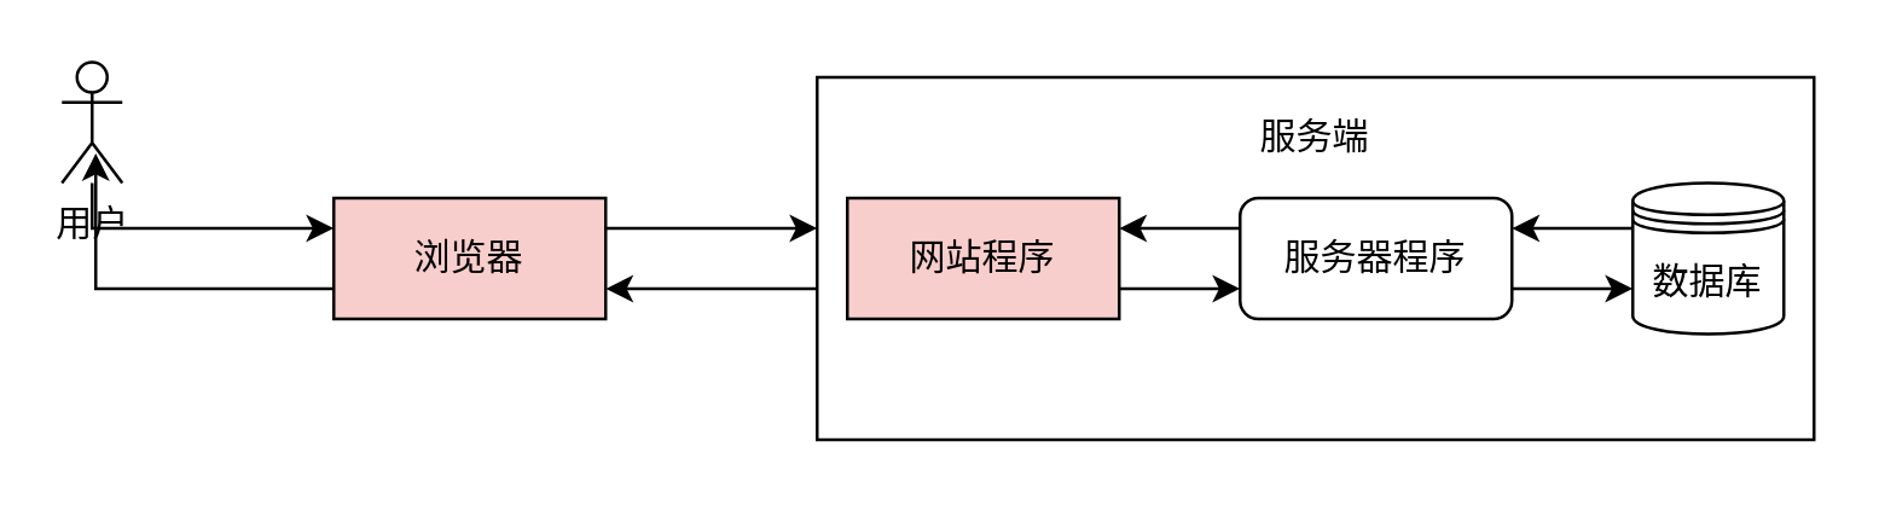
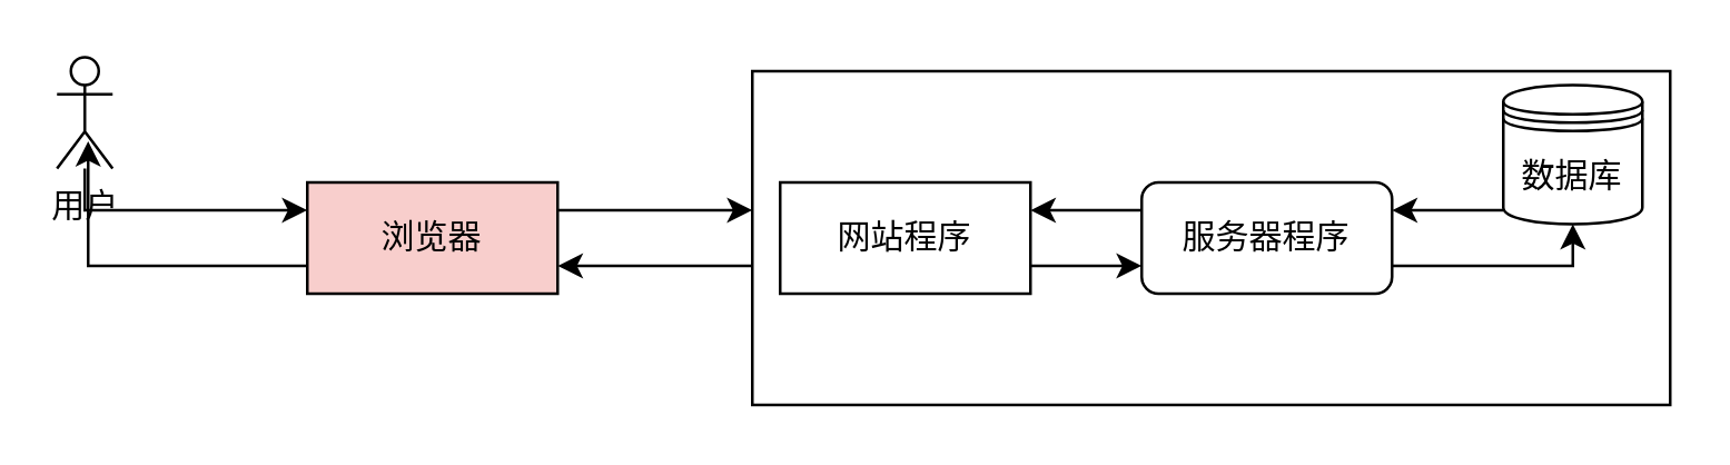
  <mxCell id="0" />
  <mxCell id="1" parent="0" />
  <mxCell id="2" style="edgeStyle=orthogonalEdgeStyle;rounded=0;orthogonalLoop=1;jettySize=auto;html=1;exitX=1;exitY=0.25;exitDx=0;exitDy=0;" edge="1" parent="1" source="4"><mxGeometry relative="1" as="geometry"><mxPoint x="270" y="75" as="targetPoint" /></mxGeometry></mxCell>
  <mxCell id="3" style="edgeStyle=orthogonalEdgeStyle;rounded=0;orthogonalLoop=1;jettySize=auto;html=1;exitX=0;exitY=0.75;exitDx=0;exitDy=0;entryX=0.56;entryY=0.755;entryDx=0;entryDy=0;entryPerimeter=0;" edge="1" parent="1" source="4" target="6"><mxGeometry relative="1" as="geometry" /></mxCell>
  <mxCell id="4" value="浏览器" style="rounded=0;whiteSpace=wrap;html=1;fillColor=#f8cecc;" vertex="1" parent="1"><mxGeometry x="110" y="65" width="90" height="40" as="geometry" /></mxCell>
  <mxCell id="5" value="" style="edgeStyle=orthogonalEdgeStyle;rounded=0;orthogonalLoop=1;jettySize=auto;html=1;" edge="1" parent="1" source="6" target="4"><mxGeometry relative="1" as="geometry"><Array as="points"><mxPoint x="70" y="75" /><mxPoint x="70" y="75" /></Array></mxGeometry></mxCell>
  <mxCell id="6" value="用户" style="shape=umlActor;verticalLabelPosition=bottom;verticalAlign=top;html=1;outlineConnect=0;" vertex="1" parent="1"><mxGeometry x="20" y="20" width="20" height="40" as="geometry" /></mxCell>
  <mxCell id="7" value="" style="edgeStyle=orthogonalEdgeStyle;rounded=0;orthogonalLoop=1;jettySize=auto;html=1;" edge="1" parent="1" source="9" target="4"><mxGeometry relative="1" as="geometry"><Array as="points"><mxPoint x="240" y="95" /><mxPoint x="240" y="95" /></Array></mxGeometry></mxCell>
  <mxCell id="8" value="" style="group" vertex="1" connectable="0" parent="1"><mxGeometry x="270" y="25" width="330" height="120" as="geometry" /></mxCell>
  <mxCell id="9" value="" style="rounded=0;whiteSpace=wrap;html=1;" vertex="1" parent="8"><mxGeometry width="330" height="120" as="geometry" /></mxCell>
- <mxCell id="10" value="网站程序" style="rounded=0;whiteSpace=wrap;html=1;fillColor=#f8cecc;" vertex="1" parent="8"><mxGeometry x="10" y="40" width="90" height="40" as="geometry" /></mxCell>
+ <mxCell id="10" value="网站程序" style="rounded=0;whiteSpace=wrap;html=1;" vertex="1" parent="8"><mxGeometry x="10" y="40" width="90" height="40" as="geometry" /></mxCell>
  <mxCell id="11" value="" style="edgeStyle=orthogonalEdgeStyle;rounded=0;orthogonalLoop=1;jettySize=auto;html=1;" edge="1" parent="8" source="12" target="10"><mxGeometry relative="1" as="geometry"><Array as="points"><mxPoint x="120" y="50" /><mxPoint x="120" y="50" /></Array></mxGeometry></mxCell>
  <mxCell id="12" value="服务器程序" style="whiteSpace=wrap;html=1;rounded=1;" vertex="1" parent="8"><mxGeometry x="140" y="40" width="90" height="40" as="geometry" /></mxCell>
  <mxCell id="13" value="" style="edgeStyle=orthogonalEdgeStyle;rounded=0;orthogonalLoop=1;jettySize=auto;html=1;" edge="1" parent="8" source="10" target="12"><mxGeometry relative="1" as="geometry"><Array as="points"><mxPoint x="120" y="70" /><mxPoint x="120" y="70" /></Array></mxGeometry></mxCell>
  <mxCell id="14" value="" style="edgeStyle=orthogonalEdgeStyle;rounded=0;orthogonalLoop=1;jettySize=auto;html=1;" edge="1" parent="8" source="15" target="12"><mxGeometry relative="1" as="geometry"><Array as="points"><mxPoint x="250" y="50" /><mxPoint x="250" y="50" /></Array></mxGeometry></mxCell>
- <mxCell id="15" value="数据库" style="shape=datastore;whiteSpace=wrap;html=1;aspect=fixed;" vertex="1" parent="8"><mxGeometry x="270" y="35" width="50" height="50" as="geometry" /></mxCell>
+ <mxCell id="15" value="数据库" style="shape=datastore;whiteSpace=wrap;html=1;aspect=fixed;" vertex="1" parent="8"><mxGeometry x="270" y="5" width="50" height="50" as="geometry" /></mxCell>
  <mxCell id="16" value="" style="edgeStyle=orthogonalEdgeStyle;rounded=0;orthogonalLoop=1;jettySize=auto;html=1;" edge="1" parent="8" source="12" target="15"><mxGeometry relative="1" as="geometry"><Array as="points"><mxPoint x="260" y="70" /><mxPoint x="260" y="70" /></Array></mxGeometry></mxCell>
- <mxCell id="17" value="服务端" style="text;html=1;strokeColor=none;fillColor=none;align=center;verticalAlign=middle;whiteSpace=wrap;rounded=0;" vertex="1" parent="8"><mxGeometry x="135" y="5" width="60" height="30" as="geometry" /></mxCell>
